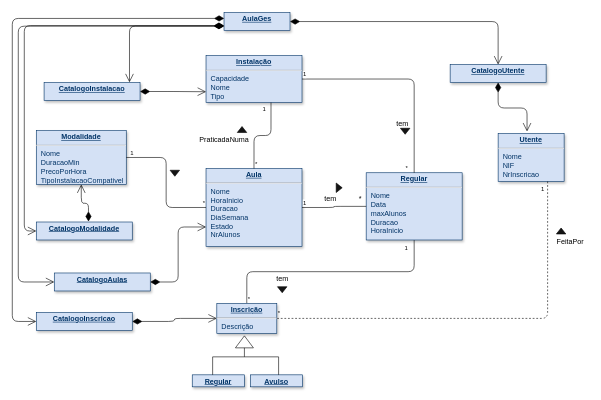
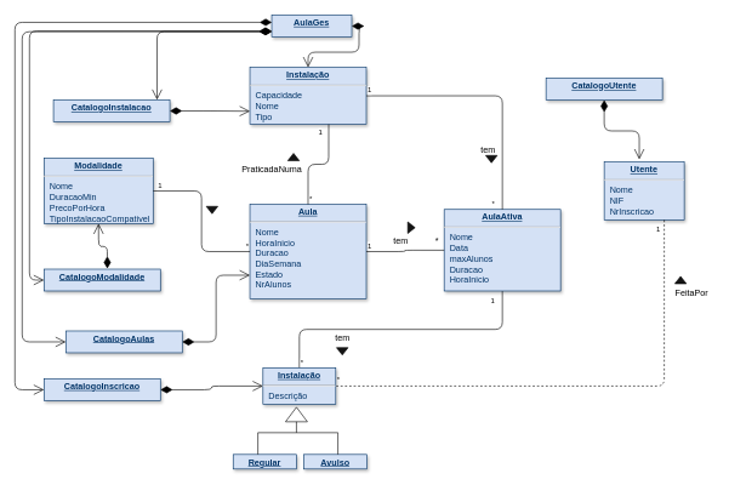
  <mxCell id="0" />
  <mxCell id="1" parent="0" />
  <mxCell id="2" value="&lt;p style=&quot;margin: 0px ; margin-top: 4px ; text-align: center ; text-decoration: underline&quot;&gt;&lt;b&gt;Instalação&lt;/b&gt;&lt;/p&gt;&lt;hr&gt;&lt;p style=&quot;margin: 0px ; margin-left: 8px&quot;&gt;Capacidade&lt;/p&gt;&lt;p style=&quot;margin: 0px ; margin-left: 8px&quot;&gt;Nome&lt;/p&gt;&lt;p style=&quot;margin: 0px ; margin-left: 8px&quot;&gt;Tipo&lt;/p&gt;&lt;p style=&quot;margin: 0px ; margin-left: 8px&quot;&gt;&lt;br&gt;&lt;/p&gt;" style="verticalAlign=top;align=left;overflow=fill;fontSize=12;fontFamily=Helvetica;html=1;strokeColor=#003366;shadow=1;fillColor=#D4E1F5;fontColor=#003366" parent="1" vertex="1"><mxGeometry x="343" y="91.64" width="160" height="78.36" as="geometry" /></mxCell>
  <mxCell id="3" value="&lt;p style=&quot;margin: 0px ; margin-top: 4px ; text-align: center ; text-decoration: underline&quot;&gt;&lt;strong&gt;Modalidade&lt;/strong&gt;&lt;/p&gt;&lt;hr&gt;&lt;p style=&quot;margin: 0px ; margin-left: 8px&quot;&gt;Nome&lt;/p&gt;&lt;p style=&quot;margin: 0px ; margin-left: 8px&quot;&gt;DuracaoMin&lt;/p&gt;&lt;p style=&quot;margin: 0px ; margin-left: 8px&quot;&gt;PrecoPorHora&lt;/p&gt;&lt;p style=&quot;margin: 0px ; margin-left: 8px&quot;&gt;TipoInstalacaoCompativel&lt;/p&gt;&lt;p style=&quot;margin: 0px ; margin-left: 8px&quot;&gt;&lt;br&gt;&lt;/p&gt;" style="verticalAlign=top;align=left;overflow=fill;fontSize=12;fontFamily=Helvetica;html=1;strokeColor=#003366;shadow=1;fillColor=#D4E1F5;fontColor=#003366" parent="1" vertex="1"><mxGeometry x="60" y="216.59" width="150" height="90" as="geometry" /></mxCell>
  <mxCell id="4" value="&lt;p style=&quot;margin: 0px ; margin-top: 4px ; text-align: center ; text-decoration: underline&quot;&gt;&lt;b&gt;Aula&lt;/b&gt;&lt;/p&gt;&lt;hr&gt;&lt;p style=&quot;margin: 0px ; margin-left: 8px&quot;&gt;Nome&lt;/p&gt;&lt;p style=&quot;margin: 0px ; margin-left: 8px&quot;&gt;HoraInicio&lt;/p&gt;&lt;p style=&quot;margin: 0px ; margin-left: 8px&quot;&gt;Duracao&lt;/p&gt;&lt;p style=&quot;margin: 0px ; margin-left: 8px&quot;&gt;DiaSemana&lt;/p&gt;&lt;p style=&quot;margin: 0px ; margin-left: 8px&quot;&gt;&lt;span&gt;Estado&lt;/span&gt;&lt;br&gt;&lt;/p&gt;&lt;p style=&quot;margin: 0px ; margin-left: 8px&quot;&gt;NrAlunos&lt;/p&gt;" style="verticalAlign=top;align=left;overflow=fill;fontSize=12;fontFamily=Helvetica;html=1;strokeColor=#003366;shadow=1;fillColor=#D4E1F5;fontColor=#003366" parent="1" vertex="1"><mxGeometry x="343" y="280" width="160" height="130" as="geometry" /></mxCell>
  <mxCell id="5" value="&lt;p style=&quot;margin: 0px ; margin-top: 4px ; text-align: center ; text-decoration: underline&quot;&gt;&lt;b&gt;Utente&lt;/b&gt;&lt;/p&gt;&lt;hr&gt;&lt;p style=&quot;margin: 0px ; margin-left: 8px&quot;&gt;Nome&amp;nbsp;&lt;/p&gt;&lt;p style=&quot;margin: 0px ; margin-left: 8px&quot;&gt;NIF&lt;/p&gt;&lt;p style=&quot;margin: 0px ; margin-left: 8px&quot;&gt;NrInscricao&lt;/p&gt;" style="verticalAlign=top;align=left;overflow=fill;fontSize=12;fontFamily=Helvetica;html=1;strokeColor=#003366;shadow=1;fillColor=#D4E1F5;fontColor=#003366" parent="1" vertex="1"><mxGeometry x="830" y="221.59" width="110" height="80" as="geometry" /></mxCell>
  <mxCell id="6" value="&lt;p style=&quot;margin: 0px ; margin-top: 4px ; text-align: center ; text-decoration: underline&quot;&gt;&lt;b&gt;CatalogoAulas&lt;/b&gt;&lt;/p&gt;&lt;p style=&quot;margin: 0px ; margin-top: 4px ; text-align: center ; text-decoration: underline&quot;&gt;&lt;b&gt;&lt;br&gt;&lt;/b&gt;&lt;/p&gt;&lt;p style=&quot;margin: 0px ; margin-left: 8px&quot;&gt;&lt;br&gt;&lt;/p&gt;" style="verticalAlign=top;align=left;overflow=fill;fontSize=12;fontFamily=Helvetica;html=1;strokeColor=#003366;shadow=1;fillColor=#D4E1F5;fontColor=#003366" parent="1" vertex="1"><mxGeometry x="90" y="454.18" width="160" height="30" as="geometry" /></mxCell>
  <mxCell id="7" value="&lt;p style=&quot;margin: 0px ; margin-top: 4px ; text-align: center ; text-decoration: underline&quot;&gt;&lt;b&gt;CatalogoInstalacao&lt;/b&gt;&lt;/p&gt;&lt;p style=&quot;margin: 0px ; margin-top: 4px ; text-align: center ; text-decoration: underline&quot;&gt;&lt;b&gt;&lt;br&gt;&lt;/b&gt;&lt;/p&gt;&lt;p style=&quot;margin: 0px ; margin-left: 8px&quot;&gt;&lt;br&gt;&lt;/p&gt;" style="verticalAlign=top;align=left;overflow=fill;fontSize=12;fontFamily=Helvetica;html=1;strokeColor=#003366;shadow=1;fillColor=#D4E1F5;fontColor=#003366" parent="1" vertex="1"><mxGeometry x="73" y="136.64" width="160" height="30" as="geometry" /></mxCell>
  <mxCell id="8" value="&lt;p style=&quot;margin: 0px ; margin-top: 4px ; text-align: center ; text-decoration: underline&quot;&gt;&lt;b&gt;CatalogoModalidade&lt;/b&gt;&lt;/p&gt;&lt;p style=&quot;margin: 0px ; margin-top: 4px ; text-align: center ; text-decoration: underline&quot;&gt;&lt;b&gt;&lt;br&gt;&lt;/b&gt;&lt;/p&gt;&lt;p style=&quot;margin: 0px ; margin-left: 8px&quot;&gt;&lt;br&gt;&lt;/p&gt;" style="verticalAlign=top;align=left;overflow=fill;fontSize=12;fontFamily=Helvetica;html=1;strokeColor=#003366;shadow=1;fillColor=#D4E1F5;fontColor=#003366" parent="1" vertex="1"><mxGeometry x="60" y="369.18" width="160" height="30" as="geometry" /></mxCell>
  <mxCell id="9" value="&lt;p style=&quot;margin: 0px ; margin-top: 4px ; text-align: center ; text-decoration: underline&quot;&gt;&lt;b&gt;CatalogoUtente&lt;/b&gt;&lt;/p&gt;&lt;p style=&quot;margin: 0px ; margin-top: 4px ; text-align: center ; text-decoration: underline&quot;&gt;&lt;b&gt;&lt;br&gt;&lt;/b&gt;&lt;/p&gt;&lt;p style=&quot;margin: 0px ; margin-left: 8px&quot;&gt;&lt;br&gt;&lt;/p&gt;" style="verticalAlign=top;align=left;overflow=fill;fontSize=12;fontFamily=Helvetica;html=1;strokeColor=#003366;shadow=1;fillColor=#D4E1F5;fontColor=#003366" parent="1" vertex="1"><mxGeometry x="750" y="106.64" width="160" height="30" as="geometry" /></mxCell>
  <mxCell id="10" value="" style="endArrow=open;html=1;endSize=12;startArrow=diamondThin;startSize=14;startFill=1;edgeStyle=orthogonalEdgeStyle;align=left;verticalAlign=bottom;exitX=1;exitY=0.5;exitDx=0;exitDy=0;" parent="1" source="7" edge="1"><mxGeometry x="-1" y="3" relative="1" as="geometry"><mxPoint x="293" y="390" as="sourcePoint" /><mxPoint x="343" y="152" as="targetPoint" /></mxGeometry></mxCell>
  <mxCell id="11" value="" style="endArrow=open;html=1;endSize=12;startArrow=diamondThin;startSize=14;startFill=1;edgeStyle=orthogonalEdgeStyle;align=left;verticalAlign=bottom;entryX=0.5;entryY=1;entryDx=0;entryDy=0;exitX=0.544;exitY=-0.028;exitDx=0;exitDy=0;exitPerimeter=0;" parent="1" source="8" target="3" edge="1"><mxGeometry x="-1" y="3" relative="1" as="geometry"><mxPoint x="143" y="567" as="sourcePoint" /><mxPoint x="273" y="548.36" as="targetPoint" /></mxGeometry></mxCell>
  <mxCell id="12" value="" style="endArrow=open;html=1;endSize=12;startArrow=diamondThin;startSize=14;startFill=1;edgeStyle=orthogonalEdgeStyle;align=left;verticalAlign=bottom;exitX=0.5;exitY=1;exitDx=0;exitDy=0;entryX=0.438;entryY=-0.042;entryDx=0;entryDy=0;entryPerimeter=0;" parent="1" target="5" edge="1" source="9"><mxGeometry x="-1" y="3" relative="1" as="geometry"><mxPoint x="620" y="145.82" as="sourcePoint" /><mxPoint x="563" y="190.01" as="targetPoint" /></mxGeometry></mxCell>
  <mxCell id="13" value="" style="endArrow=none;html=1;edgeStyle=orthogonalEdgeStyle;entryX=0;entryY=0.5;entryDx=0;entryDy=0;" parent="1" source="3" target="4" edge="1"><mxGeometry relative="1" as="geometry"><mxPoint x="293" y="400" as="sourcePoint" /><mxPoint x="453" y="400" as="targetPoint" /></mxGeometry></mxCell>
  <mxCell id="14" value="1" style="resizable=0;html=1;align=left;verticalAlign=bottom;labelBackgroundColor=#ffffff;fontSize=10;" parent="13" connectable="0" vertex="1"><mxGeometry x="-1" relative="1" as="geometry"><mxPoint x="5" as="offset" /></mxGeometry></mxCell>
  <mxCell id="15" value="*" style="resizable=0;html=1;align=right;verticalAlign=bottom;labelBackgroundColor=#ffffff;fontSize=10;" parent="13" connectable="0" vertex="1"><mxGeometry x="1" relative="1" as="geometry"><mxPoint x="-1" as="offset" /></mxGeometry></mxCell>
  <mxCell id="16" value="" style="triangle;whiteSpace=wrap;html=1;strokeWidth=1;rotation=-90;fillColor=#141414;" parent="1" vertex="1"><mxGeometry x="930" y="376.27" width="10" height="15.82" as="geometry" /></mxCell>
  <mxCell id="17" value="" style="endArrow=none;html=1;edgeStyle=orthogonalEdgeStyle;entryX=0.5;entryY=1;entryDx=0;entryDy=0;exitX=0.5;exitY=0;exitDx=0;exitDy=0;" parent="1" source="53" target="41" edge="1"><mxGeometry relative="1" as="geometry"><mxPoint x="580" y="470" as="sourcePoint" /><mxPoint x="513" y="440" as="targetPoint" /></mxGeometry></mxCell>
  <mxCell id="18" value="*" style="resizable=0;html=1;align=left;verticalAlign=bottom;labelBackgroundColor=#ffffff;fontSize=10;" parent="17" connectable="0" vertex="1"><mxGeometry x="-1" relative="1" as="geometry" /></mxCell>
  <mxCell id="19" value="1" style="resizable=0;html=1;align=right;verticalAlign=bottom;labelBackgroundColor=#ffffff;fontSize=10;" parent="17" connectable="0" vertex="1"><mxGeometry x="1" relative="1" as="geometry"><mxPoint x="-10" y="21.5" as="offset" /></mxGeometry></mxCell>
  <mxCell id="20" value="" style="endArrow=none;html=1;edgeStyle=orthogonalEdgeStyle;exitX=0.75;exitY=1;exitDx=0;exitDy=0;entryX=1;entryY=0.5;entryDx=0;entryDy=0;dashed=1;" parent="1" source="5" target="53" edge="1"><mxGeometry relative="1" as="geometry"><mxPoint x="353" y="440" as="sourcePoint" /><mxPoint x="830" y="540" as="targetPoint" /></mxGeometry></mxCell>
  <mxCell id="21" value="1" style="resizable=0;html=1;align=left;verticalAlign=bottom;labelBackgroundColor=#ffffff;fontSize=10;" parent="20" connectable="0" vertex="1"><mxGeometry x="-1" relative="1" as="geometry"><mxPoint x="-12.5" y="20" as="offset" /></mxGeometry></mxCell>
  <mxCell id="22" value="*" style="resizable=0;html=1;align=right;verticalAlign=bottom;labelBackgroundColor=#ffffff;fontSize=10;" parent="20" connectable="0" vertex="1"><mxGeometry x="1" relative="1" as="geometry"><mxPoint x="6.33" y="-2" as="offset" /></mxGeometry></mxCell>
  <mxCell id="23" value="FeitaPor" style="text;html=1;align=center;verticalAlign=middle;resizable=0;points=[];autosize=1;" parent="1" vertex="1"><mxGeometry x="920" y="392.09" width="60" height="20" as="geometry" /></mxCell>
  <mxCell id="24" value="&lt;p style=&quot;margin: 0px ; margin-top: 4px ; text-align: center ; text-decoration: underline&quot;&gt;&lt;b&gt;CatalogoInscricao&lt;/b&gt;&lt;/p&gt;&lt;p style=&quot;margin: 0px ; margin-top: 4px ; text-align: center ; text-decoration: underline&quot;&gt;&lt;b&gt;&lt;br&gt;&lt;/b&gt;&lt;/p&gt;&lt;p style=&quot;margin: 0px ; margin-left: 8px&quot;&gt;&lt;br&gt;&lt;/p&gt;" style="verticalAlign=top;align=left;overflow=fill;fontSize=12;fontFamily=Helvetica;html=1;strokeColor=#003366;shadow=1;fillColor=#D4E1F5;fontColor=#003366" parent="1" vertex="1"><mxGeometry x="60" y="520" width="160" height="30" as="geometry" /></mxCell>
  <mxCell id="25" value="" style="endArrow=open;html=1;endSize=12;startArrow=diamondThin;startSize=14;startFill=1;edgeStyle=orthogonalEdgeStyle;align=left;verticalAlign=bottom;exitX=1;exitY=0.5;exitDx=0;exitDy=0;entryX=0;entryY=0.5;entryDx=0;entryDy=0;" parent="1" source="24" target="53" edge="1"><mxGeometry x="-0.944" y="12" relative="1" as="geometry"><mxPoint x="353" y="600" as="sourcePoint" /><mxPoint x="329" y="535" as="targetPoint" /><mxPoint as="offset" /></mxGeometry></mxCell>
  <mxCell id="26" value="&lt;p style=&quot;margin: 0px ; margin-top: 4px ; text-align: center ; text-decoration: underline&quot;&gt;&lt;b&gt;AulaGes&lt;/b&gt;&lt;/p&gt;" style="verticalAlign=top;align=left;overflow=fill;fontSize=12;fontFamily=Helvetica;html=1;strokeColor=#003366;shadow=1;fillColor=#D4E1F5;fontColor=#003366" parent="1" vertex="1"><mxGeometry x="373" y="20" width="110" height="30" as="geometry" /></mxCell>
  <mxCell id="27" value="" style="endArrow=open;html=1;endSize=12;startArrow=diamondThin;startSize=14;startFill=1;edgeStyle=orthogonalEdgeStyle;align=left;verticalAlign=bottom;entryX=0;entryY=0.75;entryDx=0;entryDy=0;exitX=1;exitY=0.5;exitDx=0;exitDy=0;" parent="1" source="6" target="4" edge="1"><mxGeometry x="0.182" y="61" relative="1" as="geometry"><mxPoint x="240" y="470" as="sourcePoint" /><mxPoint x="380" y="470" as="targetPoint" /><mxPoint as="offset" /></mxGeometry></mxCell>
  <mxCell id="28" value="" style="endArrow=open;html=1;endSize=12;startArrow=diamondThin;startSize=14;startFill=1;edgeStyle=orthogonalEdgeStyle;align=left;verticalAlign=bottom;exitX=0;exitY=0.75;exitDx=0;exitDy=0;entryX=0.89;entryY=-0.011;entryDx=0;entryDy=0;entryPerimeter=0;" parent="1" source="26" target="7" edge="1"><mxGeometry x="-1" y="3" relative="1" as="geometry"><mxPoint x="360" y="130" as="sourcePoint" /><mxPoint x="520" y="130" as="targetPoint" /></mxGeometry></mxCell>
  <mxCell id="29" value="" style="endArrow=open;html=1;endSize=12;startArrow=diamondThin;startSize=14;startFill=1;edgeStyle=orthogonalEdgeStyle;align=left;verticalAlign=bottom;exitX=0;exitY=0.75;exitDx=0;exitDy=0;entryX=0;entryY=0.5;entryDx=0;entryDy=0;" parent="1" target="8" edge="1"><mxGeometry x="-1" y="3" relative="1" as="geometry"><mxPoint x="373" y="41.65" as="sourcePoint" /><mxPoint x="95.4" y="91.64" as="targetPoint" /><Array as="points"><mxPoint x="40" y="42" /><mxPoint x="40" y="384" /></Array></mxGeometry></mxCell>
  <mxCell id="30" value="" style="endArrow=open;html=1;endSize=12;startArrow=diamondThin;startSize=14;startFill=1;edgeStyle=orthogonalEdgeStyle;align=left;verticalAlign=bottom;exitX=0;exitY=0.75;exitDx=0;exitDy=0;entryX=0;entryY=0.5;entryDx=0;entryDy=0;" parent="1" target="6" edge="1"><mxGeometry x="-1" y="3" relative="1" as="geometry"><mxPoint x="373" y="42.65" as="sourcePoint" /><mxPoint x="30" y="472.743" as="targetPoint" /><Array as="points"><mxPoint x="30" y="43" /><mxPoint x="30" y="469" /></Array></mxGeometry></mxCell>
- <mxCell id="31" value="" style="endArrow=open;html=1;endSize=12;startArrow=diamondThin;startSize=14;startFill=1;edgeStyle=orthogonalEdgeStyle;align=left;verticalAlign=bottom;exitX=1;exitY=0.5;exitDx=0;exitDy=0;entryX=0.5;entryY=0;entryDx=0;entryDy=0;" parent="1" source="26" target="9" edge="1"><mxGeometry x="-0.839" y="15" relative="1" as="geometry"><mxPoint x="200" y="320" as="sourcePoint" /><mxPoint x="360" y="320" as="targetPoint" /><mxPoint as="offset" /></mxGeometry></mxCell>
+ <mxCell id="31" value="" style="endArrow=open;html=1;endSize=12;startArrow=diamondThin;startSize=14;startFill=1;edgeStyle=orthogonalEdgeStyle;align=left;verticalAlign=bottom;exitX=1;exitY=0.5;exitDx=0;exitDy=0;" parent="1" source="26" target="2" edge="1"><mxGeometry x="-0.839" y="15" relative="1" as="geometry"><mxPoint x="200" y="320" as="sourcePoint" /><mxPoint x="360" y="320" as="targetPoint" /><mxPoint as="offset" /></mxGeometry></mxCell>
  <mxCell id="32" value="" style="endArrow=open;html=1;endSize=12;startArrow=diamondThin;startSize=14;startFill=1;edgeStyle=orthogonalEdgeStyle;align=left;verticalAlign=bottom;entryX=0;entryY=0.5;entryDx=0;entryDy=0;exitX=0.002;exitY=0.325;exitDx=0;exitDy=0;exitPerimeter=0;" parent="1" source="26" target="24" edge="1"><mxGeometry x="-0.776" y="-40" relative="1" as="geometry"><mxPoint x="370" y="30" as="sourcePoint" /><mxPoint x="110" y="650" as="targetPoint" /><Array as="points"><mxPoint x="20" y="30" /><mxPoint x="20" y="535" /></Array><mxPoint as="offset" /></mxGeometry></mxCell>
  <mxCell id="33" value="" style="group" parent="1" vertex="1" connectable="0"><mxGeometry x="323" y="210" width="100" height="32.91" as="geometry" /></mxCell>
  <mxCell id="34" value="" style="endArrow=none;html=1;edgeStyle=orthogonalEdgeStyle;entryX=0.677;entryY=1;entryDx=0;entryDy=0;entryPerimeter=0;exitX=0.5;exitY=0;exitDx=0;exitDy=0;" parent="33" source="4" target="2" edge="1"><mxGeometry relative="1" as="geometry"><mxPoint x="-35" y="47.09" as="sourcePoint" /><mxPoint x="125" y="47.09" as="targetPoint" /></mxGeometry></mxCell>
  <mxCell id="35" value="*" style="resizable=0;html=1;align=left;verticalAlign=bottom;labelBackgroundColor=#ffffff;fontSize=10;" parent="34" connectable="0" vertex="1"><mxGeometry x="-1" relative="1" as="geometry" /></mxCell>
  <mxCell id="36" value="1" style="resizable=0;html=1;align=right;verticalAlign=bottom;labelBackgroundColor=#ffffff;fontSize=10;" parent="34" connectable="0" vertex="1"><mxGeometry x="1" relative="1" as="geometry"><mxPoint x="-8.32" y="18.28" as="offset" /></mxGeometry></mxCell>
  <mxCell id="37" value="PraticadaNuma" style="text;html=1;align=center;verticalAlign=middle;resizable=0;points=[];autosize=1;" parent="33" vertex="1"><mxGeometry y="12.91" width="100" height="20" as="geometry" /></mxCell>
  <mxCell id="38" value="" style="triangle;whiteSpace=wrap;html=1;strokeWidth=1;rotation=-90;fillColor=#141414;" parent="33" vertex="1"><mxGeometry x="75" y="-2.91" width="10" height="15.82" as="geometry" /></mxCell>
  <mxCell id="39" value="" style="group" parent="1" vertex="1" connectable="0"><mxGeometry x="273" y="251.27" width="100" height="28.73" as="geometry" /></mxCell>
  <mxCell id="40" value="" style="triangle;whiteSpace=wrap;html=1;strokeWidth=1;rotation=90;fillColor=#141414;" parent="1" vertex="1"><mxGeometry x="286" y="280" width="10" height="15.82" as="geometry" /></mxCell>
- <mxCell id="41" value="&lt;p style=&quot;margin: 0px ; margin-top: 4px ; text-align: center ; text-decoration: underline&quot;&gt;&lt;b&gt;Regular&lt;/b&gt;&lt;/p&gt;&lt;hr&gt;&lt;p style=&quot;margin: 0px ; margin-left: 8px&quot;&gt;Nome&lt;/p&gt;&lt;p style=&quot;margin: 0px ; margin-left: 8px&quot;&gt;Data&lt;/p&gt;&lt;p style=&quot;margin: 0px ; margin-left: 8px&quot;&gt;maxAlunos&lt;/p&gt;&lt;p style=&quot;margin: 0px ; margin-left: 8px&quot;&gt;Duracao&lt;/p&gt;&lt;p style=&quot;margin: 0px ; margin-left: 8px&quot;&gt;HoraInicio&lt;/p&gt;&lt;p style=&quot;margin: 0px ; margin-left: 8px&quot;&gt;&lt;br&gt;&lt;/p&gt;" style="verticalAlign=top;align=left;overflow=fill;fontSize=12;fontFamily=Helvetica;html=1;strokeColor=#003366;shadow=1;fillColor=#D4E1F5;fontColor=#003366" vertex="1" parent="1"><mxGeometry x="610" y="287.09" width="160" height="112.09" as="geometry" /></mxCell>
+ <mxCell id="41" value="&lt;p style=&quot;margin: 0px ; margin-top: 4px ; text-align: center ; text-decoration: underline&quot;&gt;&lt;b&gt;AulaAtiva&lt;/b&gt;&lt;/p&gt;&lt;hr&gt;&lt;p style=&quot;margin: 0px ; margin-left: 8px&quot;&gt;Nome&lt;/p&gt;&lt;p style=&quot;margin: 0px ; margin-left: 8px&quot;&gt;Data&lt;/p&gt;&lt;p style=&quot;margin: 0px ; margin-left: 8px&quot;&gt;maxAlunos&lt;/p&gt;&lt;p style=&quot;margin: 0px ; margin-left: 8px&quot;&gt;Duracao&lt;/p&gt;&lt;p style=&quot;margin: 0px ; margin-left: 8px&quot;&gt;HoraInicio&lt;/p&gt;&lt;p style=&quot;margin: 0px ; margin-left: 8px&quot;&gt;&lt;br&gt;&lt;/p&gt;" style="verticalAlign=top;align=left;overflow=fill;fontSize=12;fontFamily=Helvetica;html=1;strokeColor=#003366;shadow=1;fillColor=#D4E1F5;fontColor=#003366" vertex="1" parent="1"><mxGeometry x="610" y="287.09" width="160" height="112.09" as="geometry" /></mxCell>
  <mxCell id="42" value="" style="resizable=0;html=1;align=left;verticalAlign=bottom;labelBackgroundColor=#ffffff;fontSize=10;" connectable="0" vertex="1" parent="1"><mxGeometry x="513" y="140.82" as="geometry"><mxPoint x="181" y="137" as="offset" /></mxGeometry></mxCell>
  <mxCell id="43" value="*" style="text;html=1;align=center;verticalAlign=middle;resizable=0;points=[];autosize=1;" vertex="1" parent="1"><mxGeometry x="590" y="320" width="20" height="20" as="geometry" /></mxCell>
  <mxCell id="44" value="" style="triangle;whiteSpace=wrap;html=1;strokeWidth=1;rotation=90;fillColor=#141414;" vertex="1" parent="1"><mxGeometry x="670" y="210" width="10" height="15.82" as="geometry" /></mxCell>
  <mxCell id="45" value="" style="triangle;whiteSpace=wrap;html=1;strokeWidth=1;rotation=0;fillColor=#141414;" vertex="1" parent="1"><mxGeometry x="560" y="304.18" width="10" height="15.82" as="geometry" /></mxCell>
  <mxCell id="46" value="" style="triangle;whiteSpace=wrap;html=1;rotation=-90;" parent="1" vertex="1"><mxGeometry x="397" y="554" width="20" height="30" as="geometry" /></mxCell>
  <mxCell id="47" value="&lt;p style=&quot;margin: 0px ; margin-top: 4px ; text-align: center ; text-decoration: underline&quot;&gt;&lt;strong&gt;Regular&lt;/strong&gt;&lt;/p&gt;" style="verticalAlign=top;align=left;overflow=fill;fontSize=12;fontFamily=Helvetica;html=1;strokeColor=#003366;shadow=1;fillColor=#D4E1F5;fontColor=#003366" parent="1" vertex="1"><mxGeometry x="320" y="624" width="87" height="20" as="geometry" /></mxCell>
  <mxCell id="48" value="&lt;p style=&quot;margin: 0px ; margin-top: 4px ; text-align: center ; text-decoration: underline&quot;&gt;&lt;strong&gt;Avulso&lt;/strong&gt;&lt;/p&gt;&lt;p style=&quot;margin: 0px ; margin-left: 8px&quot;&gt;&lt;br&gt;&lt;/p&gt;" style="verticalAlign=top;align=left;overflow=fill;fontSize=12;fontFamily=Helvetica;html=1;strokeColor=#003366;shadow=1;fillColor=#D4E1F5;fontColor=#003366" parent="1" vertex="1"><mxGeometry x="417" y="624" width="87" height="20" as="geometry" /></mxCell>
  <mxCell id="49" value="" style="line;strokeWidth=1;direction=south;html=1;" parent="1" vertex="1"><mxGeometry x="402" y="579" width="10" height="15" as="geometry" /></mxCell>
  <mxCell id="50" value="" style="line;strokeWidth=1;html=1;" parent="1" vertex="1"><mxGeometry x="354" y="589" width="110" height="10" as="geometry" /></mxCell>
  <mxCell id="51" value="" style="line;strokeWidth=1;direction=south;html=1;" parent="1" vertex="1"><mxGeometry x="349" y="594" width="10" height="30" as="geometry" /></mxCell>
  <mxCell id="52" value="" style="line;strokeWidth=1;direction=south;html=1;" parent="1" vertex="1"><mxGeometry x="459" y="594" width="10" height="30" as="geometry" /></mxCell>
- <mxCell id="53" value="&lt;p style=&quot;margin: 0px ; margin-top: 4px ; text-align: center ; text-decoration: underline&quot;&gt;&lt;b&gt;Inscrição&lt;/b&gt;&lt;/p&gt;&lt;hr&gt;&lt;p style=&quot;margin: 0px ; margin-left: 8px&quot;&gt;Descrição&lt;/p&gt;&lt;p style=&quot;margin: 0px ; margin-left: 8px&quot;&gt;&lt;br&gt;&lt;/p&gt;" style="verticalAlign=top;align=left;overflow=fill;fontSize=12;fontFamily=Helvetica;html=1;strokeColor=#003366;shadow=1;fillColor=#D4E1F5;fontColor=#003366" vertex="1" parent="1"><mxGeometry x="361" y="504.82" width="100" height="50.18" as="geometry" /></mxCell>
+ <mxCell id="53" value="&lt;p style=&quot;margin: 0px ; margin-top: 4px ; text-align: center ; text-decoration: underline&quot;&gt;&lt;b&gt;Instalação&lt;/b&gt;&lt;/p&gt;&lt;hr&gt;&lt;p style=&quot;margin: 0px ; margin-left: 8px&quot;&gt;Descrição&lt;/p&gt;&lt;p style=&quot;margin: 0px ; margin-left: 8px&quot;&gt;&lt;br&gt;&lt;/p&gt;" style="verticalAlign=top;align=left;overflow=fill;fontSize=12;fontFamily=Helvetica;html=1;strokeColor=#003366;shadow=1;fillColor=#D4E1F5;fontColor=#003366" vertex="1" parent="1"><mxGeometry x="361" y="504.82" width="100" height="50.18" as="geometry" /></mxCell>
  <mxCell id="54" value="tem" style="text;html=1;align=center;verticalAlign=middle;resizable=0;points=[];autosize=1;" parent="1" vertex="1"><mxGeometry x="450" y="454.18" width="40" height="20" as="geometry" /></mxCell>
  <mxCell id="55" value="" style="triangle;whiteSpace=wrap;html=1;strokeWidth=1;rotation=90;fillColor=#141414;" parent="1" vertex="1"><mxGeometry x="465" y="474.18" width="10" height="15.82" as="geometry" /></mxCell>
  <mxCell id="56" value="" style="endArrow=none;html=1;edgeStyle=orthogonalEdgeStyle;entryX=0;entryY=0.5;entryDx=0;entryDy=0;" edge="1" parent="1" source="4" target="41"><mxGeometry relative="1" as="geometry"><mxPoint x="530" y="380" as="sourcePoint" /><mxPoint x="550" y="410" as="targetPoint" /></mxGeometry></mxCell>
  <mxCell id="57" value="1" style="resizable=0;html=1;align=left;verticalAlign=bottom;labelBackgroundColor=#ffffff;fontSize=10;" connectable="0" vertex="1" parent="56"><mxGeometry x="-1" relative="1" as="geometry" /></mxCell>
  <mxCell id="58" value="" style="resizable=0;html=1;align=right;verticalAlign=bottom;labelBackgroundColor=#ffffff;fontSize=10;" connectable="0" vertex="1" parent="56"><mxGeometry x="1" relative="1" as="geometry" /></mxCell>
  <mxCell id="59" value="tem" style="text;html=1;align=center;verticalAlign=middle;resizable=0;points=[];autosize=1;" vertex="1" parent="1"><mxGeometry x="530" y="320" width="40" height="20" as="geometry" /></mxCell>
  <mxCell id="60" value="" style="endArrow=none;html=1;edgeStyle=orthogonalEdgeStyle;exitX=1;exitY=0.5;exitDx=0;exitDy=0;entryX=0.5;entryY=0;entryDx=0;entryDy=0;" edge="1" parent="1" source="2" target="41"><mxGeometry relative="1" as="geometry"><mxPoint x="390" y="310" as="sourcePoint" /><mxPoint x="550" y="310" as="targetPoint" /></mxGeometry></mxCell>
  <mxCell id="61" value="1" style="resizable=0;html=1;align=left;verticalAlign=bottom;labelBackgroundColor=#ffffff;fontSize=10;" connectable="0" vertex="1" parent="60"><mxGeometry x="-1" relative="1" as="geometry" /></mxCell>
  <mxCell id="62" value="*" style="resizable=0;html=1;align=right;verticalAlign=bottom;labelBackgroundColor=#ffffff;fontSize=10;" connectable="0" vertex="1" parent="60"><mxGeometry x="1" relative="1" as="geometry"><mxPoint x="-10" as="offset" /></mxGeometry></mxCell>
  <mxCell id="63" value="tem" style="text;html=1;align=center;verticalAlign=middle;resizable=0;points=[];autosize=1;" vertex="1" parent="1"><mxGeometry x="650" y="196" width="40" height="20" as="geometry" /></mxCell>
